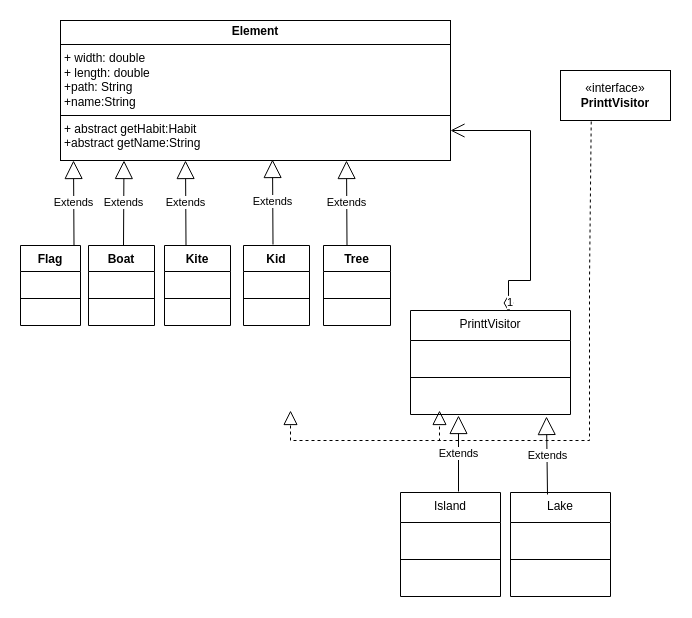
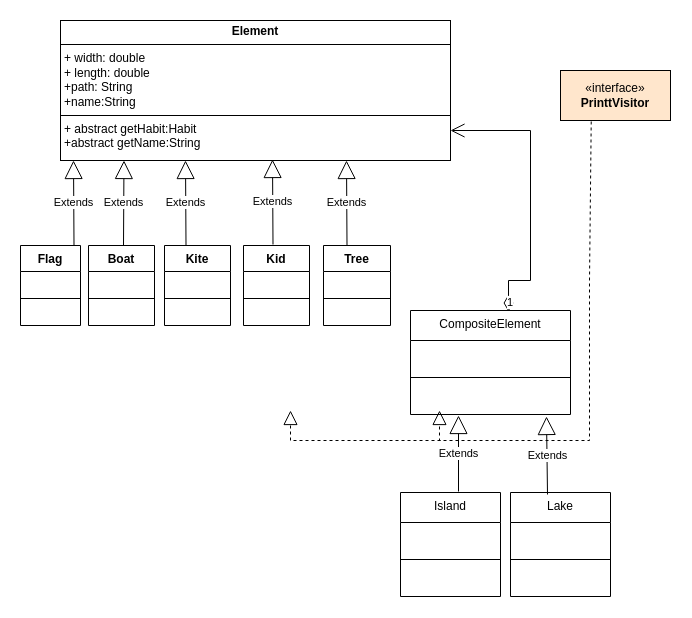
  <mxCell id="0" />
  <mxCell id="1" parent="0" />
- <mxCell id="2" value="PrinttVisitor" style="swimlane;fontStyle=0;align=center;verticalAlign=top;childLayout=stackLayout;horizontal=1;startSize=30;horizontalStack=0;resizeParent=1;resizeLast=0;collapsible=1;marginBottom=0;rounded=0;shadow=0;strokeWidth=1;" parent="1" vertex="1"><mxGeometry x="410" y="310" width="160" height="104" as="geometry"><mxRectangle x="340" y="380" width="170" height="26" as="alternateBounds" /></mxGeometry></mxCell>
+ <mxCell id="2" value="CompositeElement" style="swimlane;fontStyle=0;align=center;verticalAlign=top;childLayout=stackLayout;horizontal=1;startSize=30;horizontalStack=0;resizeParent=1;resizeLast=0;collapsible=1;marginBottom=0;rounded=0;shadow=0;strokeWidth=1;" parent="1" vertex="1"><mxGeometry x="410" y="310" width="160" height="104" as="geometry"><mxRectangle x="340" y="380" width="170" height="26" as="alternateBounds" /></mxGeometry></mxCell>
  <mxCell id="3" value="" style="line;html=1;strokeWidth=1;align=left;verticalAlign=middle;spacingTop=-1;spacingLeft=3;spacingRight=3;rotatable=0;labelPosition=right;points=[];portConstraint=eastwest;" parent="2" vertex="1"><mxGeometry y="30" width="160" height="74" as="geometry" /></mxCell>
  <mxCell id="4" value="1" style="endArrow=open;html=1;endSize=12;startArrow=diamondThin;startSize=14;startFill=0;edgeStyle=orthogonalEdgeStyle;align=left;verticalAlign=bottom;rounded=0;exitX=0.5;exitY=0;exitDx=0;exitDy=0;" parent="1" edge="1"><mxGeometry x="-1" y="3" relative="1" as="geometry"><mxPoint x="508" y="311" as="sourcePoint" /><mxPoint x="450" y="130" as="targetPoint" /><Array as="points"><mxPoint x="508" y="280" /><mxPoint x="530" y="280" /><mxPoint x="530" y="130" /></Array></mxGeometry></mxCell>
  <mxCell id="5" value="Flag" style="swimlane;fontStyle=1;align=center;verticalAlign=top;childLayout=stackLayout;horizontal=1;startSize=26;horizontalStack=0;resizeParent=1;resizeParentMax=0;resizeLast=0;collapsible=1;marginBottom=0;whiteSpace=wrap;html=1;" parent="1" vertex="1"><mxGeometry x="20" y="245" width="60" height="80" as="geometry" /></mxCell>
  <mxCell id="6" value="" style="line;strokeWidth=1;fillColor=none;align=left;verticalAlign=middle;spacingTop=-1;spacingLeft=3;spacingRight=3;rotatable=0;labelPosition=right;points=[];portConstraint=eastwest;strokeColor=inherit;" parent="5" vertex="1"><mxGeometry y="26" width="60" height="54" as="geometry" /></mxCell>
  <mxCell id="7" value="Boat" style="swimlane;fontStyle=1;align=center;verticalAlign=top;childLayout=stackLayout;horizontal=1;startSize=26;horizontalStack=0;resizeParent=1;resizeParentMax=0;resizeLast=0;collapsible=1;marginBottom=0;whiteSpace=wrap;html=1;" parent="1" vertex="1"><mxGeometry x="88" y="245" width="66" height="80" as="geometry" /></mxCell>
  <mxCell id="8" value="" style="line;strokeWidth=1;fillColor=none;align=left;verticalAlign=middle;spacingTop=-1;spacingLeft=3;spacingRight=3;rotatable=0;labelPosition=right;points=[];portConstraint=eastwest;strokeColor=inherit;" parent="7" vertex="1"><mxGeometry y="26" width="66" height="54" as="geometry" /></mxCell>
  <mxCell id="9" value="Tree" style="swimlane;fontStyle=1;align=center;verticalAlign=top;childLayout=stackLayout;horizontal=1;startSize=26;horizontalStack=0;resizeParent=1;resizeParentMax=0;resizeLast=0;collapsible=1;marginBottom=0;whiteSpace=wrap;html=1;" parent="1" vertex="1"><mxGeometry x="323" y="245" width="67" height="80" as="geometry" /></mxCell>
  <mxCell id="10" value="" style="line;strokeWidth=1;fillColor=none;align=left;verticalAlign=middle;spacingTop=-1;spacingLeft=3;spacingRight=3;rotatable=0;labelPosition=right;points=[];portConstraint=eastwest;strokeColor=inherit;" parent="9" vertex="1"><mxGeometry y="26" width="67" height="54" as="geometry" /></mxCell>
  <mxCell id="11" value="Kid" style="swimlane;fontStyle=1;align=center;verticalAlign=top;childLayout=stackLayout;horizontal=1;startSize=26;horizontalStack=0;resizeParent=1;resizeParentMax=0;resizeLast=0;collapsible=1;marginBottom=0;whiteSpace=wrap;html=1;" parent="1" vertex="1"><mxGeometry x="243" y="245" width="66" height="80" as="geometry" /></mxCell>
  <mxCell id="12" value="" style="line;strokeWidth=1;fillColor=none;align=left;verticalAlign=middle;spacingTop=-1;spacingLeft=3;spacingRight=3;rotatable=0;labelPosition=right;points=[];portConstraint=eastwest;strokeColor=inherit;" parent="11" vertex="1"><mxGeometry y="26" width="66" height="54" as="geometry" /></mxCell>
  <mxCell id="13" value="Kite" style="swimlane;fontStyle=1;align=center;verticalAlign=top;childLayout=stackLayout;horizontal=1;startSize=26;horizontalStack=0;resizeParent=1;resizeParentMax=0;resizeLast=0;collapsible=1;marginBottom=0;whiteSpace=wrap;html=1;" parent="1" vertex="1"><mxGeometry x="164" y="245" width="66" height="80" as="geometry" /></mxCell>
  <mxCell id="14" value="" style="line;strokeWidth=1;fillColor=none;align=left;verticalAlign=middle;spacingTop=-1;spacingLeft=3;spacingRight=3;rotatable=0;labelPosition=right;points=[];portConstraint=eastwest;strokeColor=inherit;" parent="13" vertex="1"><mxGeometry y="26" width="66" height="54" as="geometry" /></mxCell>
- <mxCell id="15" value="«interface»&lt;br&gt;&lt;b&gt;PrinttVisitor&lt;/b&gt;" style="html=1;whiteSpace=wrap;" parent="1" vertex="1"><mxGeometry x="560" y="70" width="110" height="50" as="geometry" /></mxCell>
+ <mxCell id="15" value="«interface»&lt;br&gt;&lt;b&gt;PrinttVisitor&lt;/b&gt;" style="html=1;whiteSpace=wrap;fillColor=#ffe6cc;" parent="1" vertex="1"><mxGeometry x="560" y="70" width="110" height="50" as="geometry" /></mxCell>
  <mxCell id="16" value="" style="endArrow=block;dashed=1;endFill=0;endSize=12;html=1;rounded=0;exitX=0.652;exitY=1.02;exitDx=0;exitDy=0;exitPerimeter=0;" parent="1" edge="1"><mxGeometry width="160" relative="1" as="geometry"><mxPoint x="590.72" y="121" as="sourcePoint" /><mxPoint x="439" y="410" as="targetPoint" /><Array as="points"><mxPoint x="589" y="280" /><mxPoint x="589" y="440" /><mxPoint x="439" y="440" /></Array></mxGeometry></mxCell>
  <mxCell id="17" value="" style="endArrow=block;dashed=1;endFill=0;endSize=12;html=1;rounded=0;" parent="1" edge="1"><mxGeometry width="160" relative="1" as="geometry"><mxPoint x="440" y="440" as="sourcePoint" /><mxPoint x="290" y="410" as="targetPoint" /><Array as="points"><mxPoint x="290" y="440" /></Array></mxGeometry></mxCell>
  <mxCell id="18" value="Lake" style="swimlane;fontStyle=0;align=center;verticalAlign=top;childLayout=stackLayout;horizontal=1;startSize=30;horizontalStack=0;resizeParent=1;resizeLast=0;collapsible=1;marginBottom=0;rounded=0;shadow=0;strokeWidth=1;" vertex="1" parent="1"><mxGeometry x="510" y="492" width="100" height="104" as="geometry"><mxRectangle x="340" y="380" width="170" height="26" as="alternateBounds" /></mxGeometry></mxCell>
  <mxCell id="19" value="" style="line;html=1;strokeWidth=1;align=left;verticalAlign=middle;spacingTop=-1;spacingLeft=3;spacingRight=3;rotatable=0;labelPosition=right;points=[];portConstraint=eastwest;" vertex="1" parent="18"><mxGeometry y="30" width="100" height="74" as="geometry" /></mxCell>
  <mxCell id="20" value="Island" style="swimlane;fontStyle=0;align=center;verticalAlign=top;childLayout=stackLayout;horizontal=1;startSize=30;horizontalStack=0;resizeParent=1;resizeLast=0;collapsible=1;marginBottom=0;rounded=0;shadow=0;strokeWidth=1;" vertex="1" parent="1"><mxGeometry x="400" y="492" width="100" height="104" as="geometry"><mxRectangle x="340" y="380" width="170" height="26" as="alternateBounds" /></mxGeometry></mxCell>
  <mxCell id="21" value="" style="line;html=1;strokeWidth=1;align=left;verticalAlign=middle;spacingTop=-1;spacingLeft=3;spacingRight=3;rotatable=0;labelPosition=right;points=[];portConstraint=eastwest;" vertex="1" parent="20"><mxGeometry y="30" width="100" height="74" as="geometry" /></mxCell>
  <mxCell id="22" value="Extends" style="endArrow=block;endSize=16;endFill=0;html=1;rounded=0;" edge="1" parent="1"><mxGeometry width="160" relative="1" as="geometry"><mxPoint x="458" y="491" as="sourcePoint" /><mxPoint x="458" y="415" as="targetPoint" /></mxGeometry></mxCell>
  <mxCell id="23" value="Extends" style="endArrow=block;endSize=16;endFill=0;html=1;rounded=0;exitX=0.11;exitY=-0.048;exitDx=0;exitDy=0;exitPerimeter=0;" edge="1" parent="1"><mxGeometry width="160" relative="1" as="geometry"><mxPoint x="547" y="494.008" as="sourcePoint" /><mxPoint x="546" y="416" as="targetPoint" /></mxGeometry></mxCell>
  <mxCell id="24" value="&lt;p style=&quot;margin:0px;margin-top:4px;text-align:center;&quot;&gt;&lt;b&gt;Element&lt;/b&gt;&lt;/p&gt;&lt;hr size=&quot;1&quot; style=&quot;border-style:solid;&quot;&gt;&lt;p style=&quot;margin:0px;margin-left:4px;&quot;&gt;+ width: double&lt;/p&gt;&lt;p style=&quot;margin:0px;margin-left:4px;&quot;&gt;+ length: double&lt;/p&gt;&lt;p style=&quot;margin:0px;margin-left:4px;&quot;&gt;+path: String&lt;/p&gt;&lt;p style=&quot;margin:0px;margin-left:4px;&quot;&gt;+name:String&lt;/p&gt;&lt;hr size=&quot;1&quot; style=&quot;border-style:solid;&quot;&gt;&lt;p style=&quot;margin:0px;margin-left:4px;&quot;&gt;+ abstract getHabit:Habit&lt;/p&gt;&lt;p style=&quot;margin:0px;margin-left:4px;&quot;&gt;+abstract getName:String&lt;/p&gt;" style="verticalAlign=top;align=left;overflow=fill;html=1;whiteSpace=wrap;" vertex="1" parent="1"><mxGeometry x="60" y="20" width="390" height="140" as="geometry" /></mxCell>
  <mxCell id="25" value="Extends" style="endArrow=block;endSize=16;endFill=0;html=1;rounded=0;exitX=0.5;exitY=0;exitDx=0;exitDy=0;" edge="1" parent="1"><mxGeometry width="160" relative="1" as="geometry"><mxPoint x="123" y="245" as="sourcePoint" /><mxPoint x="123.5" y="160" as="targetPoint" /></mxGeometry></mxCell>
  <mxCell id="26" value="Extends" style="endArrow=block;endSize=16;endFill=0;html=1;rounded=0;exitX=0.5;exitY=0;exitDx=0;exitDy=0;" edge="1" parent="1"><mxGeometry width="160" relative="1" as="geometry"><mxPoint x="73.5" y="245" as="sourcePoint" /><mxPoint x="73" y="160" as="targetPoint" /></mxGeometry></mxCell>
  <mxCell id="27" value="Extends" style="endArrow=block;endSize=16;endFill=0;html=1;rounded=0;exitX=0.5;exitY=0;exitDx=0;exitDy=0;" edge="1" parent="1"><mxGeometry width="160" relative="1" as="geometry"><mxPoint x="185.5" y="245" as="sourcePoint" /><mxPoint x="185" y="160" as="targetPoint" /></mxGeometry></mxCell>
  <mxCell id="28" value="Extends" style="endArrow=block;endSize=16;endFill=0;html=1;rounded=0;exitX=0.5;exitY=0;exitDx=0;exitDy=0;" edge="1" parent="1"><mxGeometry width="160" relative="1" as="geometry"><mxPoint x="272.5" y="244" as="sourcePoint" /><mxPoint x="272" y="159" as="targetPoint" /></mxGeometry></mxCell>
  <mxCell id="29" value="Extends" style="endArrow=block;endSize=16;endFill=0;html=1;rounded=0;exitX=0.5;exitY=0;exitDx=0;exitDy=0;" edge="1" parent="1"><mxGeometry width="160" relative="1" as="geometry"><mxPoint x="346.5" y="245" as="sourcePoint" /><mxPoint x="346" y="160" as="targetPoint" /></mxGeometry></mxCell>
